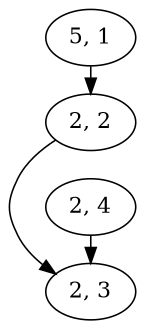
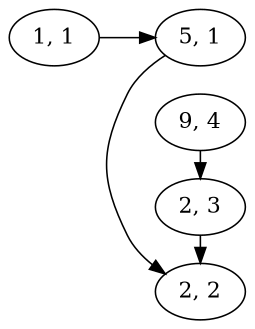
  digraph {
    rankdir=LR
    n1 [label="5, 1"]
    "2, 2"
    "2, 3"
-   "2, 4"
+   "2, 4" [label="9, 4"]
+   "1, 1"
    subgraph sub_1 {
      rank=same
      n1
      "2, 2"
      "2, 3"
      "2, 4"
    }
    n1 -> "2, 2"
-   "2, 2" -> "2, 3"
+   "2, 3" -> "2, 2"
    "2, 4" -> "2, 3"
+   "1, 1" -> n1
  }
